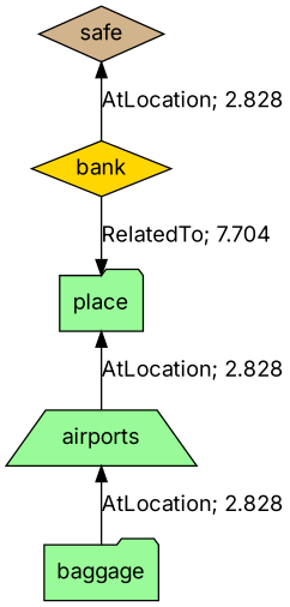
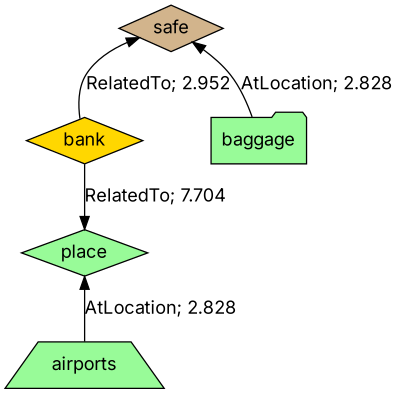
  digraph {
    fontname=Inter
    node [fillcolor=palegreen fontname=Inter shape=diamond style=filled]
    edge [dir=back fontname=Inter]
    n1 [fillcolor=tan label=safe]
    n2 [fillcolor=gold label=bank]
-   n3 [label=place shape=folder]
+   n3 [label=place]
    n4 [label=airports shape=trapezium]
    n5 [label=baggage shape=folder]
-   n1 -> n2 [label="AtLocation; 2.828" weight=2.952]
+   n1 -> n2 [label="RelatedTo; 2.952" weight=2.952]
    n2 -> n3 [dir=forward label="RelatedTo; 7.704" weight=7.708]
    n3 -> n4 [label="AtLocation; 2.828" weight=3.828]
-   n4 -> n5 [label="AtLocation; 2.828" weight=2.828]
+   n1 -> n5 [label="AtLocation; 2.828" weight=2.828]
  }
